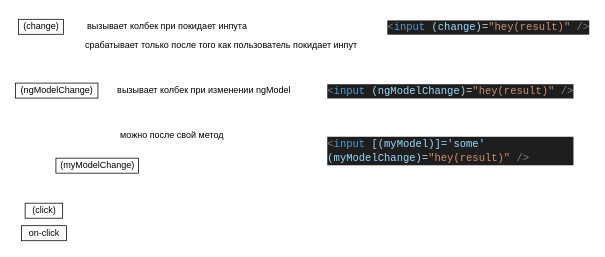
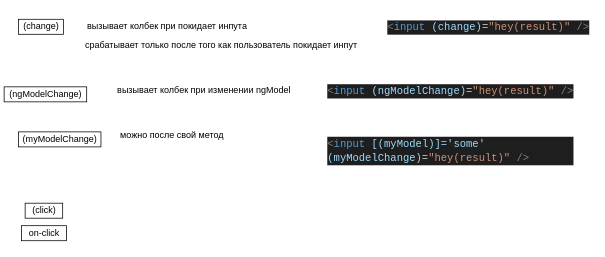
  <mxCell id="0" />
  <mxCell id="1" parent="0" />
  <mxCell id="2" value="(change)" style="text;html=1;align=center;verticalAlign=middle;resizable=0;points=[];autosize=1;strokeColor=#000000;" parent="1" vertex="1"><mxGeometry x="24" y="25" width="60" height="20" as="geometry" /></mxCell>
  <mxCell id="3" value="вызывает колбек при покидает инпута" style="text;html=1;align=left;verticalAlign=middle;resizable=0;points=[];autosize=1;" parent="1" vertex="1"><mxGeometry x="114" y="25" width="240" height="20" as="geometry" /></mxCell>
  <mxCell id="4" value="&lt;div style=&quot;color: rgb(212, 212, 212); background-color: rgb(30, 30, 30); font-family: consolas, &amp;quot;courier new&amp;quot;, monospace; font-weight: normal; font-size: 14px; line-height: 19px;&quot;&gt;&lt;div&gt;&lt;span style=&quot;color: #808080&quot;&gt;&amp;lt;&lt;/span&gt;&lt;span style=&quot;color: #569cd6&quot;&gt;input&lt;/span&gt;&lt;span style=&quot;color: #d4d4d4&quot;&gt;&amp;nbsp;&lt;/span&gt;&lt;span style=&quot;color: #9cdcfe&quot;&gt;(change)&lt;/span&gt;&lt;span style=&quot;color: #d4d4d4&quot;&gt;=&lt;/span&gt;&lt;span style=&quot;color: #ce9178&quot;&gt;&quot;hey(result)&quot;&lt;/span&gt;&lt;span style=&quot;color: #d4d4d4&quot;&gt;&amp;nbsp;&lt;/span&gt;&lt;span style=&quot;color: #808080&quot;&gt;/&amp;gt;&lt;/span&gt;&lt;/div&gt;&lt;/div&gt;" style="text;whiteSpace=wrap;html=1;" parent="1" vertex="1"><mxGeometry x="514" y="20" width="270" height="30" as="geometry" /></mxCell>
- <mxCell id="5" value="(ngModelChange)" style="text;html=1;align=center;verticalAlign=middle;resizable=0;points=[];autosize=1;strokeColor=#000000;" parent="1" vertex="1"><mxGeometry x="20" y="110" width="110" height="20" as="geometry" /></mxCell>
+ <mxCell id="5" value="(ngModelChange)" style="text;html=1;align=center;verticalAlign=middle;resizable=0;points=[];autosize=1;strokeColor=#000000;" parent="1" vertex="1"><mxGeometry x="5" y="115" width="110" height="20" as="geometry" /></mxCell>
  <mxCell id="6" value="вызывает колбек при изменении ngModel" style="text;html=1;align=left;verticalAlign=middle;resizable=0;points=[];autosize=1;" parent="1" vertex="1"><mxGeometry x="154" y="110" width="250" height="20" as="geometry" /></mxCell>
  <mxCell id="7" value="&lt;div style=&quot;color: rgb(212, 212, 212); background-color: rgb(30, 30, 30); font-family: consolas, &amp;quot;courier new&amp;quot;, monospace; font-weight: normal; font-size: 14px; line-height: 19px;&quot;&gt;&lt;div&gt;&lt;span style=&quot;color: #808080&quot;&gt;&amp;lt;&lt;/span&gt;&lt;span style=&quot;color: #569cd6&quot;&gt;input&lt;/span&gt;&lt;span style=&quot;color: #d4d4d4&quot;&gt;&amp;nbsp;&lt;/span&gt;&lt;span style=&quot;color: #9cdcfe&quot;&gt;(ngModelChange)&lt;/span&gt;&lt;span style=&quot;color: #d4d4d4&quot;&gt;=&lt;/span&gt;&lt;span style=&quot;color: #ce9178&quot;&gt;&quot;hey(result)&quot;&lt;/span&gt;&lt;span style=&quot;color: #d4d4d4&quot;&gt;&amp;nbsp;&lt;/span&gt;&lt;span style=&quot;color: #808080&quot;&gt;/&amp;gt;&lt;/span&gt;&lt;/div&gt;&lt;/div&gt;" style="text;whiteSpace=wrap;html=1;" parent="1" vertex="1"><mxGeometry x="434" y="105" width="330" height="30" as="geometry" /></mxCell>
  <mxCell id="8" value="(click)" style="text;html=1;align=center;verticalAlign=middle;resizable=0;points=[];autosize=1;strokeColor=#000000;" parent="1" vertex="1"><mxGeometry x="33" y="270" width="50" height="20" as="geometry" /></mxCell>
  <mxCell id="9" value="on-click" style="text;html=1;align=center;verticalAlign=middle;resizable=0;points=[];autosize=1;strokeColor=#000000;" parent="1" vertex="1"><mxGeometry x="28" y="300" width="60" height="20" as="geometry" /></mxCell>
  <mxCell id="10" value="срабатывает только после того как пользователь покидает инпут" style="text;html=1;align=center;verticalAlign=middle;resizable=0;points=[];autosize=1;" vertex="1" parent="1"><mxGeometry x="104" y="50" width="380" height="20" as="geometry" /></mxCell>
  <mxCell id="11" value="можно после свой метод" style="text;html=1;align=left;verticalAlign=middle;resizable=0;points=[];autosize=1;" vertex="1" parent="1"><mxGeometry x="158" y="170" width="160" height="20" as="geometry" /></mxCell>
- <mxCell id="12" value="(myModelChange)" style="text;html=1;align=center;verticalAlign=middle;resizable=0;points=[];autosize=1;strokeColor=#000000;" vertex="1" parent="1"><mxGeometry x="74" y="210" width="110" height="20" as="geometry" /></mxCell>
+ <mxCell id="12" value="(myModelChange)" style="text;html=1;align=center;verticalAlign=middle;resizable=0;points=[];autosize=1;strokeColor=#000000;" vertex="1" parent="1"><mxGeometry x="24" y="175" width="110" height="20" as="geometry" /></mxCell>
  <mxCell id="13" value="&lt;div style=&quot;color: rgb(212 , 212 , 212) ; background-color: rgb(30 , 30 , 30) ; font-family: &amp;#34;consolas&amp;#34; , &amp;#34;courier new&amp;#34; , monospace ; font-weight: normal ; font-size: 14px ; line-height: 19px&quot;&gt;&lt;div&gt;&lt;span style=&quot;color: #808080&quot;&gt;&amp;lt;&lt;/span&gt;&lt;span style=&quot;color: #569cd6&quot;&gt;input&lt;/span&gt;&lt;span style=&quot;color: #d4d4d4&quot;&gt;&amp;nbsp;&lt;/span&gt;&lt;span style=&quot;color: #9cdcfe&quot;&gt;[(myModel)]='some' (myModelChange)&lt;/span&gt;&lt;span style=&quot;color: #d4d4d4&quot;&gt;=&lt;/span&gt;&lt;span style=&quot;color: #ce9178&quot;&gt;&quot;hey(result)&quot;&lt;/span&gt;&lt;span style=&quot;color: #d4d4d4&quot;&gt;&amp;nbsp;&lt;/span&gt;&lt;span style=&quot;color: #808080&quot;&gt;/&amp;gt;&lt;/span&gt;&lt;/div&gt;&lt;/div&gt;" style="text;whiteSpace=wrap;html=1;" vertex="1" parent="1"><mxGeometry x="434" y="175" width="330" height="30" as="geometry" /></mxCell>
